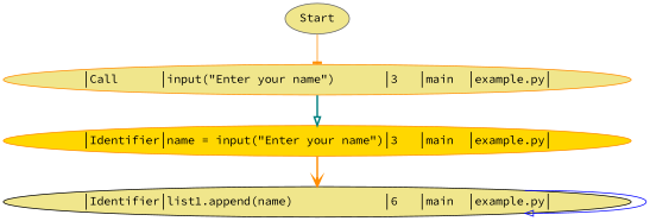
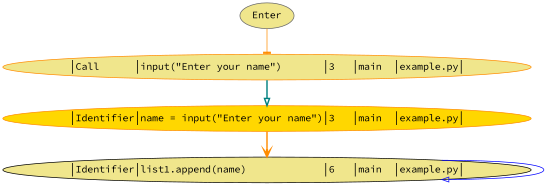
  digraph {
    fontname="Source Code Pro"
    node [style=filled fillcolor=khaki color=darkorange fontname="Source Code Pro"]
    edge [color=darkorange style=solid arrowhead=onormal fontname="Source Code Pro"]
-   Start [shape=ellipse color=gray40]
+   Start [shape=ellipse color=gray40 label=Enter]
    "│Call      │input(\"Enter your name\")       │3   │main  │example.py│"
    "│Identifier│name = input(\"Enter your name\")│3   │main  │example.py│" [fillcolor=gold]
    "│Identifier│list1.append(name)             │6   │main  │example.py│" [color=black]
    Start -> "│Call      │input(\"Enter your name\")       │3   │main  │example.py│" [arrowhead=tee]
    "│Call      │input(\"Enter your name\")       │3   │main  │example.py│" -> "│Identifier│name = input(\"Enter your name\")│3   │main  │example.py│" [color=teal style=bold]
    "│Identifier│name = input(\"Enter your name\")│3   │main  │example.py│" -> "│Identifier│list1.append(name)             │6   │main  │example.py│" [style=bold arrowhead=vee]
    "│Identifier│list1.append(name)             │6   │main  │example.py│" -> "│Identifier│list1.append(name)             │6   │main  │example.py│" [color=blue]
  }
